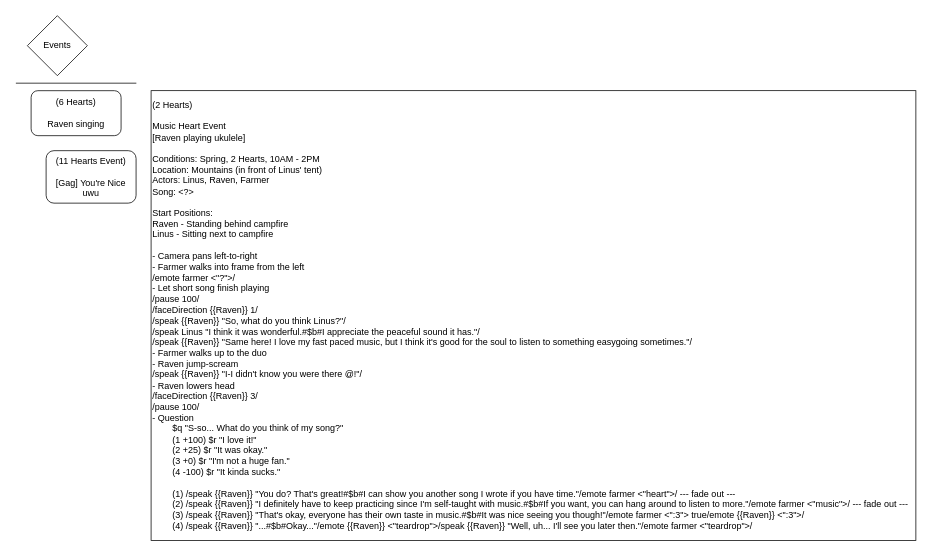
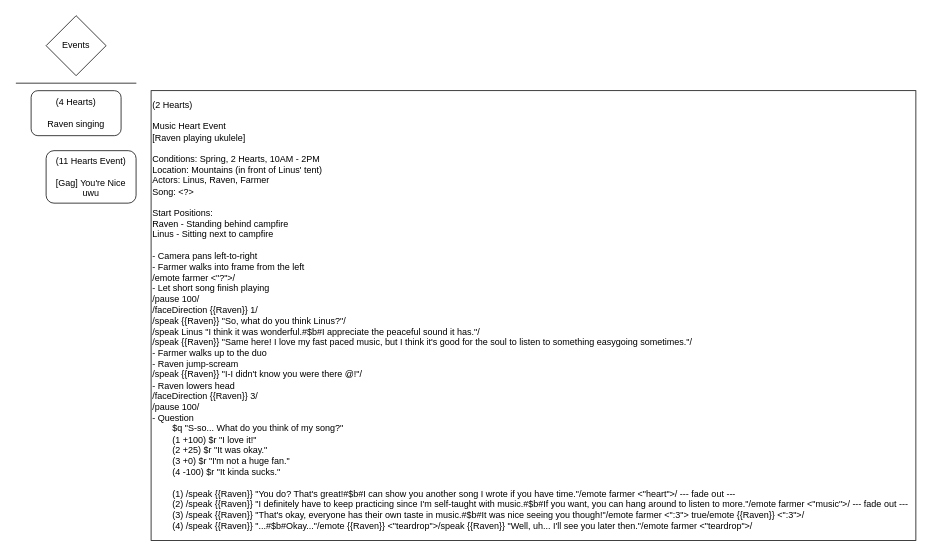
  <mxCell id="0" />
  <mxCell id="1" parent="0" />
- <mxCell id="2" value="Events" style="rhombus;whiteSpace=wrap;html=1;" parent="1" vertex="1"><mxGeometry x="36" y="20" width="80" height="80" as="geometry" /></mxCell>
- <mxCell id="3" value="(6 Hearts)&lt;div&gt;&lt;br&gt;Raven singing&lt;/div&gt;" style="rounded=1;whiteSpace=wrap;html=1;" parent="1" vertex="1"><mxGeometry x="41" y="120" width="120" height="60" as="geometry" /></mxCell>
+ <mxCell id="2" value="Events" style="rhombus;whiteSpace=wrap;html=1;" parent="1" vertex="1"><mxGeometry x="61" y="20" width="80" height="80" as="geometry" /></mxCell>
+ <mxCell id="3" value="(4 Hearts)&lt;div&gt;&lt;br&gt;Raven singing&lt;/div&gt;" style="rounded=1;whiteSpace=wrap;html=1;" parent="1" vertex="1"><mxGeometry x="41" y="120" width="120" height="60" as="geometry" /></mxCell>
  <mxCell id="4" value="" style="endArrow=none;html=1;rounded=0;" parent="1" edge="1"><mxGeometry width="50" height="50" relative="1" as="geometry"><mxPoint x="20.66" y="110" as="sourcePoint" /><mxPoint x="181.35" y="110" as="targetPoint" /></mxGeometry></mxCell>
  <mxCell id="5" value="(11 Hearts Event)&lt;div&gt;&lt;br&gt;[Gag] You're Nice uwu&lt;/div&gt;" style="rounded=1;whiteSpace=wrap;html=1;" parent="1" vertex="1"><mxGeometry x="61" y="200" width="120" height="70" as="geometry" /></mxCell>
  <mxCell id="6" value="(2 Hearts)&lt;br&gt;&lt;br&gt;Music Heart Event&lt;br&gt;[Raven playing ukulele]&lt;br&gt;&lt;br&gt;Conditions: Spring, 2 Hearts, 10AM - 2PM&lt;br&gt;Location: Mountains (in front of Linus' tent)&lt;br&gt;Actors: Linus, Raven, Farmer&lt;br&gt;Song: &amp;lt;?&amp;gt;&lt;br&gt;&lt;br&gt;Start Positions:&lt;br&gt;Raven - Standing behind campfire&lt;br&gt;Linus - Sitting next to campfire&lt;br&gt;&lt;br&gt;- Camera pans left-to-right&lt;br&gt;&lt;div style=&quot;&quot;&gt;&lt;span style=&quot;background-color: transparent; color: light-dark(rgb(0, 0, 0), rgb(255, 255, 255));&quot;&gt;- Farmer walks into frame from the left&lt;br&gt;/emote farmer &amp;lt;&quot;?&quot;&amp;gt;/&lt;br&gt;- Let short song finish playing&lt;br&gt;/pause 100/&lt;br&gt;/faceDirection {{Raven}} 1/&lt;br&gt;/speak {{Raven}} &quot;So, what do you think Linus?&quot;/&lt;/span&gt;&lt;/div&gt;&lt;div style=&quot;&quot;&gt;&lt;span style=&quot;background-color: transparent; color: light-dark(rgb(0, 0, 0), rgb(255, 255, 255));&quot;&gt;/speak Linus &quot;I think it was wonderful.#$b#I appreciate the peaceful sound it has.&quot;/&lt;br&gt;/speak {{Raven}} &quot;Same here! I love my fast paced music, but I think it's good for the soul to listen to something easygoing sometimes.&quot;/&lt;/span&gt;&lt;/div&gt;&lt;div style=&quot;&quot;&gt;&lt;span style=&quot;background-color: transparent; color: light-dark(rgb(0, 0, 0), rgb(255, 255, 255));&quot;&gt;- Farmer walks up to the duo&lt;br&gt;- Raven jump-scream&lt;/span&gt;&lt;/div&gt;&lt;div style=&quot;&quot;&gt;&lt;span style=&quot;background-color: transparent; color: light-dark(rgb(0, 0, 0), rgb(255, 255, 255));&quot;&gt;/speak {{Raven}} &quot;I-I didn't know you were there @!&quot;/&lt;/span&gt;&lt;/div&gt;&lt;div style=&quot;&quot;&gt;&lt;span style=&quot;background-color: transparent; color: light-dark(rgb(0, 0, 0), rgb(255, 255, 255));&quot;&gt;- Raven lowers head&lt;/span&gt;&lt;/div&gt;&lt;div style=&quot;&quot;&gt;&lt;span style=&quot;background-color: transparent; color: light-dark(rgb(0, 0, 0), rgb(255, 255, 255));&quot;&gt;/faceDirection {{Raven}} 3/&lt;/span&gt;&lt;/div&gt;&lt;div style=&quot;&quot;&gt;&lt;span style=&quot;background-color: transparent; color: light-dark(rgb(0, 0, 0), rgb(255, 255, 255));&quot;&gt;/pause 100/&lt;/span&gt;&lt;/div&gt;&lt;div style=&quot;&quot;&gt;- Question&lt;br&gt;&lt;span style=&quot;white-space: pre;&quot;&gt;&#09;&lt;/span&gt;$q &quot;S-so... What do you think of my song?&quot;&lt;/div&gt;&lt;div style=&quot;&quot;&gt;&lt;/div&gt;&lt;span style=&quot;white-space: pre;&quot;&gt;&#09;&lt;/span&gt;(1 +100) $r &quot;I love it!&quot;&lt;br&gt;&lt;div&gt;&lt;/div&gt;&lt;span style=&quot;white-space: pre;&quot;&gt;&#09;&lt;/span&gt;(2 +25) $r &quot;It was okay.&quot;&lt;div&gt;&lt;span style=&quot;white-space: pre;&quot;&gt;&#09;&lt;/span&gt;(3 +0) $r &quot;I'm not a huge fan.&quot;&lt;br&gt;&lt;span style=&quot;white-space: pre;&quot;&gt;&#09;&lt;/span&gt;(4 -100) $r &quot;It kinda sucks.&quot;&lt;br&gt;&lt;br&gt;&lt;span style=&quot;white-space: pre;&quot;&gt;&#09;&lt;/span&gt;(1) /speak {{Raven}} &quot;You do? That's great!#$b#I can show you another song I wrote if you have time.&quot;/emote farmer &amp;lt;&quot;heart&quot;&amp;gt;/ --- fade out ---&lt;br&gt;&lt;span style=&quot;white-space: pre;&quot;&gt;&#09;&lt;/span&gt;(2)&amp;nbsp;/speak {{Raven}} &quot;I definitely have to keep practicing since I'm self-taught with music.#$b#If you want, you can hang around to listen to more.&quot;/emote farmer &amp;lt;&quot;music&quot;&amp;gt;/ --- fade out ---&lt;br&gt;&lt;span style=&quot;white-space: pre;&quot;&gt;&#09;&lt;/span&gt;(3)&amp;nbsp;/speak {{Raven}} &quot;That's okay, everyone has their own taste in music.#$b#It was nice seeing you though!&quot;/emote farmer &amp;lt;&quot;:3&quot;&amp;gt; true/emote {{Raven}} &amp;lt;&quot;:3&quot;&amp;gt;/&lt;br&gt;&lt;span style=&quot;white-space: pre;&quot;&gt;&#09;&lt;/span&gt;(4)&amp;nbsp;/speak {{Raven}} &quot;...#$b#Okay...&quot;/emote {{Raven}} &amp;lt;&quot;teardrop&quot;&amp;gt;/speak {{Raven}} &quot;Well, uh... I'll see you later then.&quot;/emote farmer &amp;lt;&quot;teardrop&quot;&amp;gt;/&lt;br&gt;&lt;/div&gt;" style="rounded=0;whiteSpace=wrap;html=1;align=left;" vertex="1" parent="1"><mxGeometry x="201" y="120" width="1020" height="600" as="geometry" /></mxCell>
